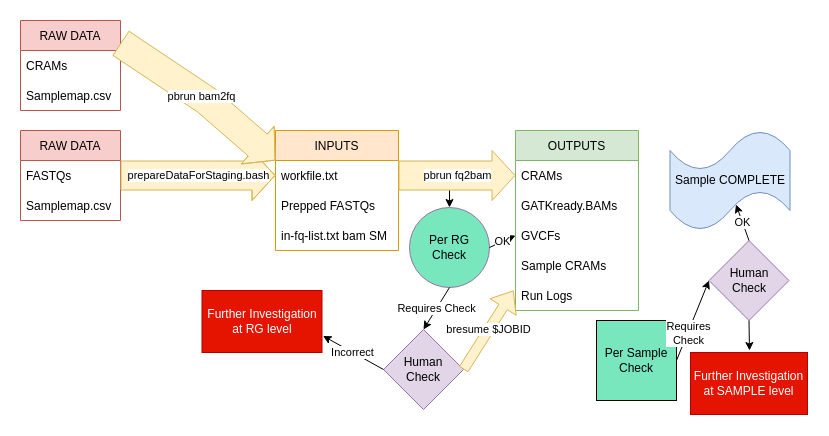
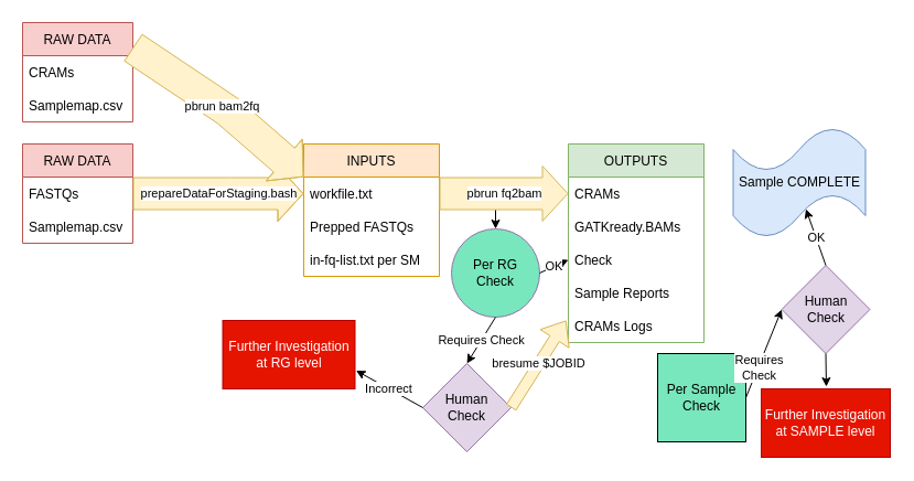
  <mxCell id="0" />
  <mxCell id="1" parent="0" />
  <mxCell id="2" value="INPUTS" style="swimlane;fontStyle=0;childLayout=stackLayout;horizontal=1;startSize=30;horizontalStack=0;resizeParent=1;resizeParentMax=0;resizeLast=0;collapsible=1;marginBottom=0;fillColor=#ffe6cc;strokeColor=#d79b00;" parent="1" vertex="1"><mxGeometry x="275" y="130" width="123" height="120" as="geometry" /></mxCell>
  <mxCell id="3" value="workfile.txt" style="text;strokeColor=none;fillColor=none;align=left;verticalAlign=middle;spacingLeft=4;spacingRight=4;overflow=hidden;points=[[0,0.5],[1,0.5]];portConstraint=eastwest;rotatable=0;" parent="2" vertex="1"><mxGeometry y="30" width="123" height="30" as="geometry" /></mxCell>
  <mxCell id="4" value="Prepped FASTQs" style="text;strokeColor=none;fillColor=none;align=left;verticalAlign=middle;spacingLeft=4;spacingRight=4;overflow=hidden;points=[[0,0.5],[1,0.5]];portConstraint=eastwest;rotatable=0;" parent="2" vertex="1"><mxGeometry y="60" width="123" height="30" as="geometry" /></mxCell>
- <mxCell id="5" value="in-fq-list.txt bam SM" style="text;strokeColor=none;fillColor=none;align=left;verticalAlign=middle;spacingLeft=4;spacingRight=4;overflow=hidden;points=[[0,0.5],[1,0.5]];portConstraint=eastwest;rotatable=0;" parent="2" vertex="1"><mxGeometry y="90" width="123" height="30" as="geometry" /></mxCell>
+ <mxCell id="5" value="in-fq-list.txt per SM" style="text;strokeColor=none;fillColor=none;align=left;verticalAlign=middle;spacingLeft=4;spacingRight=4;overflow=hidden;points=[[0,0.5],[1,0.5]];portConstraint=eastwest;rotatable=0;" parent="2" vertex="1"><mxGeometry y="90" width="123" height="30" as="geometry" /></mxCell>
  <mxCell id="6" value="RAW DATA" style="swimlane;fontStyle=0;childLayout=stackLayout;horizontal=1;startSize=30;horizontalStack=0;resizeParent=1;resizeParentMax=0;resizeLast=0;collapsible=1;marginBottom=0;labelBackgroundColor=none;fillColor=#f8cecc;strokeColor=#b85450;" parent="1" vertex="1"><mxGeometry x="20" y="130" width="100" height="90" as="geometry" /></mxCell>
  <mxCell id="7" value="FASTQs" style="text;strokeColor=none;fillColor=none;align=left;verticalAlign=middle;spacingLeft=4;spacingRight=4;overflow=hidden;points=[[0,0.5],[1,0.5]];portConstraint=eastwest;rotatable=0;" parent="6" vertex="1"><mxGeometry y="30" width="100" height="30" as="geometry" /></mxCell>
  <mxCell id="8" value="Samplemap.csv" style="text;strokeColor=none;fillColor=none;align=left;verticalAlign=middle;spacingLeft=4;spacingRight=4;overflow=hidden;points=[[0,0.5],[1,0.5]];portConstraint=eastwest;rotatable=0;" parent="6" vertex="1"><mxGeometry y="60" width="100" height="30" as="geometry" /></mxCell>
  <mxCell id="9" value="prepareDataForStaging.bash" style="shape=flexArrow;endArrow=classic;html=1;rounded=0;exitX=1;exitY=0.5;exitDx=0;exitDy=0;entryX=0;entryY=0.5;entryDx=0;entryDy=0;width=29;endSize=7.33;fillColor=#fff2cc;strokeColor=#d6b656;" parent="1" source="7" target="3" edge="1"><mxGeometry width="50" height="50" relative="1" as="geometry"><mxPoint x="218" y="260" as="sourcePoint" /><mxPoint x="268" y="210" as="targetPoint" /><Array as="points"><mxPoint x="208" y="175" /></Array></mxGeometry></mxCell>
  <mxCell id="10" value="pbrun fq2bam" style="shape=flexArrow;endArrow=classic;html=1;rounded=0;exitX=1;exitY=0.5;exitDx=0;exitDy=0;width=29;endSize=7.33;entryX=0;entryY=0.5;entryDx=0;entryDy=0;fillColor=#fff2cc;strokeColor=#d6b656;" parent="1" source="3" target="12" edge="1"><mxGeometry width="50" height="50" relative="1" as="geometry"><mxPoint x="418" y="174.5" as="sourcePoint" /><mxPoint x="508" y="175" as="targetPoint" /><Array as="points" /></mxGeometry></mxCell>
  <mxCell id="11" value="OUTPUTS" style="swimlane;fontStyle=0;childLayout=stackLayout;horizontal=1;startSize=30;horizontalStack=0;resizeParent=1;resizeParentMax=0;resizeLast=0;collapsible=1;marginBottom=0;fillColor=#d5e8d4;strokeColor=#82b366;" parent="1" vertex="1"><mxGeometry x="515" y="130" width="123" height="180" as="geometry" /></mxCell>
  <mxCell id="12" value="CRAMs" style="text;strokeColor=none;fillColor=none;align=left;verticalAlign=middle;spacingLeft=4;spacingRight=4;overflow=hidden;points=[[0,0.5],[1,0.5]];portConstraint=eastwest;rotatable=0;" parent="11" vertex="1"><mxGeometry y="30" width="123" height="30" as="geometry" /></mxCell>
  <mxCell id="13" value="GATKready.BAMs" style="text;strokeColor=none;fillColor=none;align=left;verticalAlign=middle;spacingLeft=4;spacingRight=4;overflow=hidden;points=[[0,0.5],[1,0.5]];portConstraint=eastwest;rotatable=0;" parent="11" vertex="1"><mxGeometry y="60" width="123" height="30" as="geometry" /></mxCell>
- <mxCell id="14" value="GVCFs " style="text;strokeColor=none;fillColor=none;align=left;verticalAlign=middle;spacingLeft=4;spacingRight=4;overflow=hidden;points=[[0,0.5],[1,0.5]];portConstraint=eastwest;rotatable=0;" parent="11" vertex="1"><mxGeometry y="90" width="123" height="30" as="geometry" /></mxCell>
- <mxCell id="15" value="Sample CRAMs" style="text;strokeColor=none;fillColor=none;align=left;verticalAlign=middle;spacingLeft=4;spacingRight=4;overflow=hidden;points=[[0,0.5],[1,0.5]];portConstraint=eastwest;rotatable=0;" parent="11" vertex="1"><mxGeometry y="120" width="123" height="30" as="geometry" /></mxCell>
- <mxCell id="16" value="Run Logs" style="text;strokeColor=none;fillColor=none;align=left;verticalAlign=middle;spacingLeft=4;spacingRight=4;overflow=hidden;points=[[0,0.5],[1,0.5]];portConstraint=eastwest;rotatable=0;" parent="11" vertex="1"><mxGeometry y="150" width="123" height="30" as="geometry" /></mxCell>
+ <mxCell id="14" value="Check " style="text;strokeColor=none;fillColor=none;align=left;verticalAlign=middle;spacingLeft=4;spacingRight=4;overflow=hidden;points=[[0,0.5],[1,0.5]];portConstraint=eastwest;rotatable=0;" parent="11" vertex="1"><mxGeometry y="90" width="123" height="30" as="geometry" /></mxCell>
+ <mxCell id="15" value="Sample Reports" style="text;strokeColor=none;fillColor=none;align=left;verticalAlign=middle;spacingLeft=4;spacingRight=4;overflow=hidden;points=[[0,0.5],[1,0.5]];portConstraint=eastwest;rotatable=0;" parent="11" vertex="1"><mxGeometry y="120" width="123" height="30" as="geometry" /></mxCell>
+ <mxCell id="16" value="CRAMs Logs" style="text;strokeColor=none;fillColor=none;align=left;verticalAlign=middle;spacingLeft=4;spacingRight=4;overflow=hidden;points=[[0,0.5],[1,0.5]];portConstraint=eastwest;rotatable=0;" parent="11" vertex="1"><mxGeometry y="150" width="123" height="30" as="geometry" /></mxCell>
  <mxCell id="17" value="Per RG&lt;br&gt;Check" style="ellipse;whiteSpace=wrap;html=1;fillColor=#78E7BE;strokeColor=#9673a6;" parent="1" vertex="1"><mxGeometry x="409" y="207" width="80" height="80" as="geometry" /></mxCell>
  <mxCell id="18" value="" style="endArrow=classic;html=1;rounded=0;entryX=0.5;entryY=0;entryDx=0;entryDy=0;" parent="1" target="17" edge="1"><mxGeometry width="50" height="50" relative="1" as="geometry"><mxPoint x="449" y="190" as="sourcePoint" /><mxPoint x="509" y="210" as="targetPoint" /></mxGeometry></mxCell>
  <mxCell id="19" value="OK" style="endArrow=classic;html=1;rounded=0;exitX=1;exitY=0.5;exitDx=0;exitDy=0;entryX=0;entryY=0.5;entryDx=0;entryDy=0;" parent="1" source="17" edge="1"><mxGeometry width="50" height="50" relative="1" as="geometry"><mxPoint x="459" y="250" as="sourcePoint" /><mxPoint x="515" y="235" as="targetPoint" /></mxGeometry></mxCell>
  <mxCell id="20" value="Requires Check" style="endArrow=classic;html=1;rounded=0;exitX=0.5;exitY=1;exitDx=0;exitDy=0;entryX=0.5;entryY=0;entryDx=0;entryDy=0;" parent="1" source="17" target="21" edge="1"><mxGeometry width="50" height="50" relative="1" as="geometry"><mxPoint x="459" y="250" as="sourcePoint" /><mxPoint x="449" y="370" as="targetPoint" /></mxGeometry></mxCell>
  <mxCell id="21" value="Human&lt;br&gt;Check" style="rhombus;whiteSpace=wrap;html=1;fillColor=#e1d5e7;strokeColor=#9673a6;" parent="1" vertex="1"><mxGeometry x="383" y="329" width="80" height="80" as="geometry" /></mxCell>
  <mxCell id="22" value="bresume $JOBID" style="shape=flexArrow;endArrow=classic;html=1;rounded=0;exitX=1;exitY=0.5;exitDx=0;exitDy=0;fillColor=#fff2cc;strokeColor=#d6b656;" parent="1" source="21" edge="1"><mxGeometry width="50" height="50" relative="1" as="geometry"><mxPoint x="459" y="250" as="sourcePoint" /><mxPoint x="513" y="290" as="targetPoint" /></mxGeometry></mxCell>
  <mxCell id="23" value="Incorrect" style="endArrow=classic;html=1;rounded=0;exitX=0;exitY=0.5;exitDx=0;exitDy=0;" parent="1" source="21" edge="1"><mxGeometry width="50" height="50" relative="1" as="geometry"><mxPoint x="483" y="250" as="sourcePoint" /><mxPoint x="322.5" y="335.44" as="targetPoint" /></mxGeometry></mxCell>
  <mxCell id="24" value="Further Investigation&lt;br&gt;at RG level" style="rounded=0;whiteSpace=wrap;html=1;fillColor=#e51400;fontColor=#ffffff;strokeColor=#B20000;" parent="1" vertex="1"><mxGeometry x="201.5" y="290" width="120" height="62" as="geometry" /></mxCell>
  <mxCell id="25" value="Per Sample&lt;br&gt;Check" style="whiteSpace=wrap;html=1;fillColor=#78E7BE;rounded=0;" parent="1" vertex="1"><mxGeometry x="596" y="320" width="80" height="80" as="geometry" /></mxCell>
- <mxCell id="26" value="Sample COMPLETE" style="shape=tape;whiteSpace=wrap;html=1;fillColor=#dae8fc;strokeColor=#6c8ebf;" parent="1" vertex="1"><mxGeometry x="669.5" y="130" width="120" height="100" as="geometry" /></mxCell>
+ <mxCell id="26" value="Sample COMPLETE" style="shape=tape;whiteSpace=wrap;html=1;fillColor=#dae8fc;strokeColor=#6c8ebf;" parent="1" vertex="1"><mxGeometry x="664.5" y="115" width="120" height="100" as="geometry" /></mxCell>
  <mxCell id="27" value="" style="endArrow=classic;html=1;rounded=0;exitX=1;exitY=0.5;exitDx=0;exitDy=0;entryX=0;entryY=0.5;entryDx=0;entryDy=0;" parent="1" source="25" target="29" edge="1"><mxGeometry width="50" height="50" relative="1" as="geometry"><mxPoint x="558" y="340" as="sourcePoint" /><mxPoint x="758" y="400" as="targetPoint" /></mxGeometry></mxCell>
  <mxCell id="28" value="Requires&lt;br&gt;Check" style="edgeLabel;html=1;align=center;verticalAlign=middle;resizable=0;points=[];" parent="27" vertex="1" connectable="0"><mxGeometry x="-0.299" relative="1" as="geometry"><mxPoint as="offset" /></mxGeometry></mxCell>
  <mxCell id="29" value="Human&lt;br&gt;Check" style="rhombus;whiteSpace=wrap;html=1;fillColor=#e1d5e7;strokeColor=#9673a6;" parent="1" vertex="1"><mxGeometry x="708.5" y="240" width="80" height="80" as="geometry" /></mxCell>
  <mxCell id="30" value="OK" style="endArrow=classic;html=1;rounded=0;exitX=0.5;exitY=0;exitDx=0;exitDy=0;entryX=0.55;entryY=0.74;entryDx=0;entryDy=0;entryPerimeter=0;" parent="1" source="29" target="26" edge="1"><mxGeometry width="50" height="50" relative="1" as="geometry"><mxPoint x="558" y="330" as="sourcePoint" /><mxPoint x="608" y="280" as="targetPoint" /></mxGeometry></mxCell>
  <mxCell id="31" value="" style="endArrow=classic;html=1;rounded=0;exitX=0.5;exitY=1;exitDx=0;exitDy=0;" parent="1" source="29" edge="1"><mxGeometry width="50" height="50" relative="1" as="geometry"><mxPoint x="558" y="320" as="sourcePoint" /><mxPoint x="749" y="350" as="targetPoint" /></mxGeometry></mxCell>
  <mxCell id="32" value="Further Investigation&lt;br&gt;at SAMPLE level" style="rounded=0;whiteSpace=wrap;html=1;fillColor=#e51400;fontColor=#ffffff;strokeColor=#B20000;" parent="1" vertex="1"><mxGeometry x="690" y="352" width="117" height="62" as="geometry" /></mxCell>
  <mxCell id="33" value="RAW DATA" style="swimlane;fontStyle=0;childLayout=stackLayout;horizontal=1;startSize=30;horizontalStack=0;resizeParent=1;resizeParentMax=0;resizeLast=0;collapsible=1;marginBottom=0;labelBackgroundColor=none;fillColor=#f8cecc;strokeColor=#b85450;" vertex="1" parent="1"><mxGeometry x="20" y="20" width="100" height="90" as="geometry" /></mxCell>
  <mxCell id="34" value="CRAMs" style="text;strokeColor=none;fillColor=none;align=left;verticalAlign=middle;spacingLeft=4;spacingRight=4;overflow=hidden;points=[[0,0.5],[1,0.5]];portConstraint=eastwest;rotatable=0;" vertex="1" parent="33"><mxGeometry y="30" width="100" height="30" as="geometry" /></mxCell>
  <mxCell id="35" value="Samplemap.csv" style="text;strokeColor=none;fillColor=none;align=left;verticalAlign=middle;spacingLeft=4;spacingRight=4;overflow=hidden;points=[[0,0.5],[1,0.5]];portConstraint=eastwest;rotatable=0;" vertex="1" parent="33"><mxGeometry y="60" width="100" height="30" as="geometry" /></mxCell>
  <mxCell id="36" value="pbrun bam2fq" style="shape=flexArrow;endArrow=classic;html=1;rounded=0;exitX=1;exitY=0.25;exitDx=0;exitDy=0;entryX=0;entryY=0.25;entryDx=0;entryDy=0;width=29;endSize=7.33;fillColor=#fff2cc;strokeColor=#d6b656;" edge="1" parent="1" source="33" target="2"><mxGeometry width="50" height="50" relative="1" as="geometry"><mxPoint x="130" y="80" as="sourcePoint" /><mxPoint x="285" y="80" as="targetPoint" /><Array as="points"><mxPoint x="206" y="100" /></Array></mxGeometry></mxCell>
